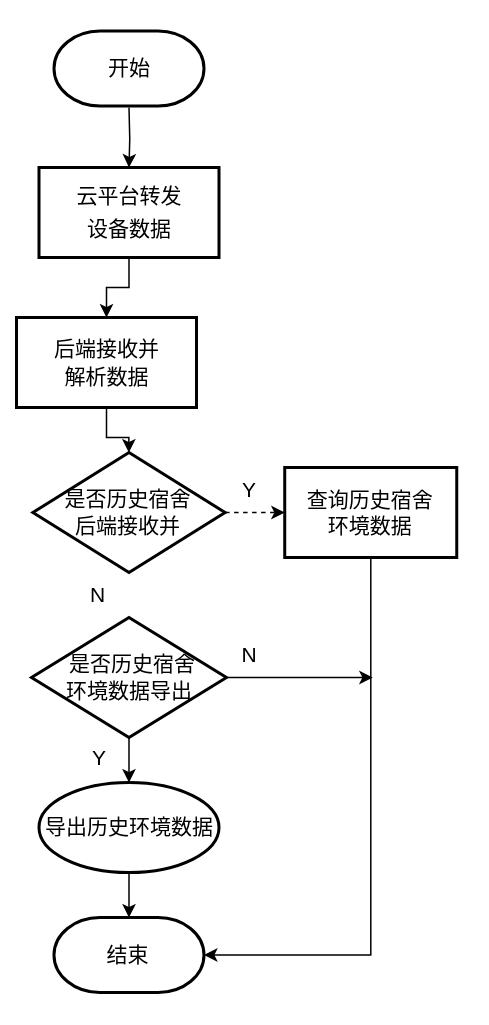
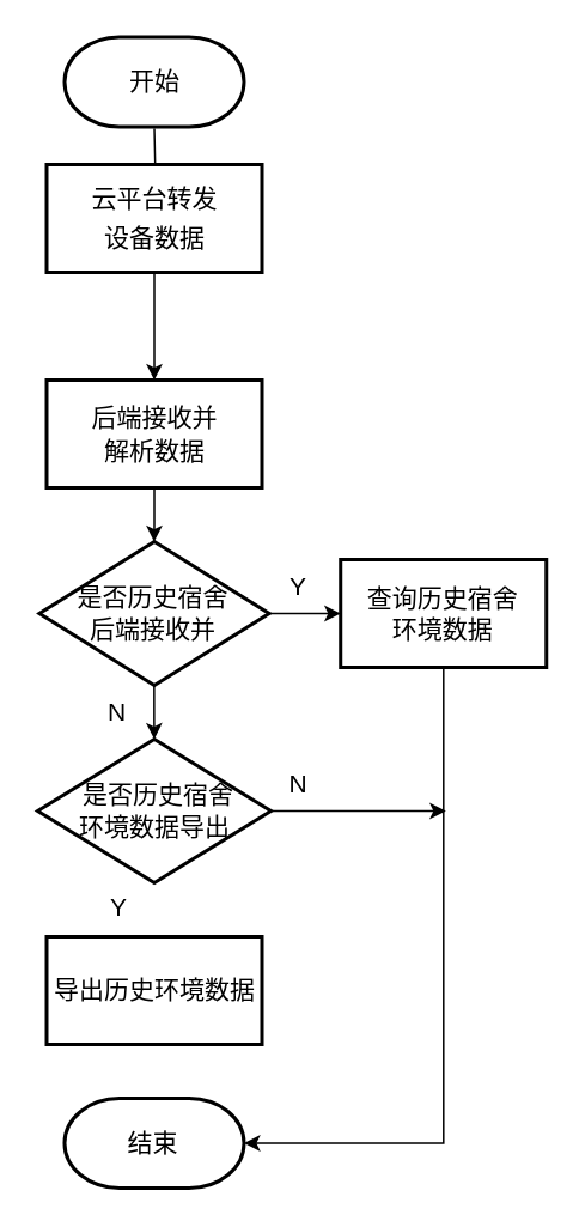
  <mxCell id="0" />
  <mxCell id="1" parent="0" />
  <mxCell id="2" value="&lt;font style=&quot;font-size: 14px;&quot;&gt;开始&lt;/font&gt;" style="strokeWidth=2;html=1;shape=mxgraph.flowchart.terminator;whiteSpace=wrap;" parent="1" vertex="1"><mxGeometry x="35.5" y="20" width="100" height="50" as="geometry" /></mxCell>
  <mxCell id="3" value="" style="edgeStyle=orthogonalEdgeStyle;rounded=0;orthogonalLoop=1;jettySize=auto;html=1;" parent="1" target="5" edge="1"><mxGeometry relative="1" as="geometry"><mxPoint x="85.5" y="71" as="sourcePoint" /></mxGeometry></mxCell>
  <mxCell id="4" value="" style="edgeStyle=orthogonalEdgeStyle;rounded=0;orthogonalLoop=1;jettySize=auto;html=1;" parent="1" source="5" target="7" edge="1"><mxGeometry relative="1" as="geometry" /></mxCell>
- <mxCell id="5" value="&lt;div style=&quot;line-height: 60%;&quot;&gt;&lt;p class=&quot;MsoNormal&quot;&gt;&lt;font style=&quot;font-size: 14px; line-height: 60%;&quot; face=&quot;Helvetica&quot;&gt;&lt;font&gt;云平台转发&lt;/font&gt;&lt;/font&gt;&lt;/p&gt;&lt;p class=&quot;MsoNormal&quot;&gt;&lt;font style=&quot;font-size: 14px; line-height: 60%;&quot; face=&quot;Helvetica&quot;&gt;&lt;font&gt;设备数据&lt;/font&gt;&lt;/font&gt;&lt;/p&gt;&lt;/div&gt;" style="whiteSpace=wrap;html=1;strokeWidth=2;" parent="1" vertex="1"><mxGeometry x="25.5" y="111" width="120" height="60" as="geometry" /></mxCell>
+ <mxCell id="5" value="&lt;div style=&quot;line-height: 60%;&quot;&gt;&lt;p class=&quot;MsoNormal&quot;&gt;&lt;font style=&quot;font-size: 14px; line-height: 60%;&quot; face=&quot;Helvetica&quot;&gt;&lt;font&gt;云平台转发&lt;/font&gt;&lt;/font&gt;&lt;/p&gt;&lt;p class=&quot;MsoNormal&quot;&gt;&lt;font style=&quot;font-size: 14px; line-height: 60%;&quot; face=&quot;Helvetica&quot;&gt;&lt;font&gt;设备数据&lt;/font&gt;&lt;/font&gt;&lt;/p&gt;&lt;/div&gt;" style="whiteSpace=wrap;html=1;strokeWidth=2;" parent="1" vertex="1"><mxGeometry x="25.5" y="91" width="120" height="60" as="geometry" /></mxCell>
  <mxCell id="6" value="" style="edgeStyle=orthogonalEdgeStyle;rounded=0;orthogonalLoop=1;jettySize=auto;html=1;" parent="1" source="7" target="10" edge="1"><mxGeometry relative="1" as="geometry" /></mxCell>
- <mxCell id="7" value="&lt;div style=&quot;line-height: 50%;&quot;&gt;&lt;p class=&quot;MsoNormal&quot;&gt;&lt;font face=&quot;Helvetica&quot; style=&quot;font-size: 14px; line-height: 50%;&quot;&gt;后端接收并&lt;/font&gt;&lt;/p&gt;&lt;p class=&quot;MsoNormal&quot;&gt;&lt;font face=&quot;Helvetica&quot; style=&quot;font-size: 14px; line-height: 50%;&quot;&gt;解析数据&lt;/font&gt;&lt;/p&gt;&lt;/div&gt;" style="whiteSpace=wrap;html=1;strokeWidth=2;" parent="1" vertex="1"><mxGeometry x="10.5" y="211" width="120" height="60" as="geometry" /></mxCell>
- <mxCell id="9" value="" style="edgeStyle=orthogonalEdgeStyle;rounded=0;orthogonalLoop=1;jettySize=auto;html=1;dashed=1;" edge="1" parent="1" source="10" target="17"><mxGeometry relative="1" as="geometry" /></mxCell>
+ <mxCell id="7" value="&lt;div style=&quot;line-height: 50%;&quot;&gt;&lt;p class=&quot;MsoNormal&quot;&gt;&lt;font face=&quot;Helvetica&quot; style=&quot;font-size: 14px; line-height: 50%;&quot;&gt;后端接收并&lt;/font&gt;&lt;/p&gt;&lt;p class=&quot;MsoNormal&quot;&gt;&lt;font face=&quot;Helvetica&quot; style=&quot;font-size: 14px; line-height: 50%;&quot;&gt;解析数据&lt;/font&gt;&lt;/p&gt;&lt;/div&gt;" style="whiteSpace=wrap;html=1;strokeWidth=2;" parent="1" vertex="1"><mxGeometry x="25.5" y="211" width="120" height="60" as="geometry" /></mxCell>
+ <mxCell id="8" value="" style="edgeStyle=orthogonalEdgeStyle;rounded=0;orthogonalLoop=1;jettySize=auto;html=1;" parent="1" source="10" target="13" edge="1"><mxGeometry relative="1" as="geometry" /></mxCell>
+ <mxCell id="9" value="" style="edgeStyle=orthogonalEdgeStyle;rounded=0;orthogonalLoop=1;jettySize=auto;html=1;" edge="1" parent="1" source="10" target="17"><mxGeometry relative="1" as="geometry" /></mxCell>
  <mxCell id="10" value="&lt;div style=&quot;line-height: 40%;&quot;&gt;&lt;p class=&quot;MsoNormal&quot;&gt;&lt;font style=&quot;font-size: 14px;&quot; face=&quot;Helvetica&quot;&gt;是否&lt;font style=&quot;&quot;&gt;历史宿舍&lt;/font&gt;&lt;/font&gt;&lt;/p&gt;&lt;p class=&quot;MsoNormal&quot;&gt;&lt;font face=&quot;Helvetica&quot;&gt;&lt;font style=&quot;font-size: 14px;&quot;&gt;后端接收并&lt;/font&gt;&lt;/font&gt;&lt;/p&gt;&lt;/div&gt;" style="rhombus;whiteSpace=wrap;html=1;strokeWidth=2;" parent="1" vertex="1"><mxGeometry x="21.43" y="301" width="128.13" height="80" as="geometry" /></mxCell>
- <mxCell id="11" value="" style="edgeStyle=orthogonalEdgeStyle;rounded=0;orthogonalLoop=1;jettySize=auto;html=1;" edge="1" parent="1" source="13" target="15"><mxGeometry relative="1" as="geometry" /></mxCell>
  <mxCell id="12" style="edgeStyle=orthogonalEdgeStyle;rounded=0;orthogonalLoop=1;jettySize=auto;html=1;" edge="1" parent="1" source="13"><mxGeometry relative="1" as="geometry"><mxPoint x="248" y="451" as="targetPoint" /></mxGeometry></mxCell>
  <mxCell id="13" value="&lt;div style=&quot;line-height: 40%;&quot;&gt;&lt;p class=&quot;MsoNormal&quot;&gt;&lt;font style=&quot;font-size: 14px;&quot; face=&quot;Helvetica&quot;&gt;&amp;nbsp;&lt;font style=&quot;&quot;&gt;是否&lt;/font&gt;&lt;font style=&quot;&quot;&gt;历史宿舍&lt;/font&gt;&lt;/font&gt;&lt;/p&gt;&lt;p class=&quot;MsoNormal&quot;&gt;&lt;font face=&quot;Helvetica&quot;&gt;&lt;font style=&quot;font-size: 14px;&quot;&gt;环境数据导出&lt;/font&gt;&lt;/font&gt;&lt;/p&gt;&lt;/div&gt;" style="rhombus;whiteSpace=wrap;html=1;strokeWidth=2;" parent="1" vertex="1"><mxGeometry x="20.5" y="411" width="130" height="80" as="geometry" /></mxCell>
- <mxCell id="14" value="" style="edgeStyle=orthogonalEdgeStyle;rounded=0;orthogonalLoop=1;jettySize=auto;html=1;" edge="1" parent="1" source="15" target="23"><mxGeometry relative="1" as="geometry" /></mxCell>
- <mxCell id="15" value="&lt;p class=&quot;MsoNormal&quot;&gt;&lt;font face=&quot;Helvetica&quot; style=&quot;font-size: 14px;&quot;&gt;导出历史环境数据&lt;/font&gt;&lt;/p&gt;" style="ellipse;whiteSpace=wrap;html=1;strokeWidth=2;" parent="1" vertex="1"><mxGeometry x="25.505" y="521" width="120" height="60" as="geometry" /></mxCell>
+ <mxCell id="15" value="&lt;p class=&quot;MsoNormal&quot;&gt;&lt;font face=&quot;Helvetica&quot; style=&quot;font-size: 14px;&quot;&gt;导出历史环境数据&lt;/font&gt;&lt;/p&gt;" style="whiteSpace=wrap;html=1;strokeWidth=2;" parent="1" vertex="1"><mxGeometry x="25.505" y="521" width="120" height="60" as="geometry" /></mxCell>
  <mxCell id="16" value="" style="edgeStyle=orthogonalEdgeStyle;rounded=0;orthogonalLoop=1;jettySize=auto;html=1;" edge="1" parent="1" source="17"><mxGeometry relative="1" as="geometry"><mxPoint x="135.49" y="636" as="targetPoint" /><Array as="points"><mxPoint x="247" y="636" /></Array></mxGeometry></mxCell>
  <mxCell id="17" value="&lt;font style=&quot;font-size: 14px;&quot;&gt;查询历史宿舍&lt;/font&gt;&lt;div&gt;&lt;font style=&quot;font-size: 14px;&quot;&gt;环境数据&lt;/font&gt;&lt;/div&gt;" style="whiteSpace=wrap;html=1;strokeWidth=2;" parent="1" vertex="1"><mxGeometry x="189.32" y="311" width="114.68" height="60" as="geometry" /></mxCell>
  <mxCell id="18" value="&lt;font style=&quot;font-size: 14px;&quot; face=&quot;Helvetica&quot;&gt;N&lt;/font&gt;" style="text;html=1;align=center;verticalAlign=middle;whiteSpace=wrap;rounded=0;" parent="1" vertex="1"><mxGeometry x="35.49" y="381" width="60" height="30" as="geometry" /></mxCell>
  <mxCell id="19" value="&lt;div&gt;&lt;font style=&quot;font-size: 14px;&quot; face=&quot;Helvetica&quot;&gt;Y&lt;/font&gt;&lt;/div&gt;" style="text;html=1;align=center;verticalAlign=middle;whiteSpace=wrap;rounded=0;" parent="1" vertex="1"><mxGeometry x="36.49" y="490" width="60" height="30" as="geometry" /></mxCell>
  <mxCell id="20" value="&lt;font style=&quot;font-size: 14px;&quot; face=&quot;Helvetica&quot;&gt;Y&lt;/font&gt;" style="text;html=1;align=center;verticalAlign=middle;whiteSpace=wrap;rounded=0;" parent="1" vertex="1"><mxGeometry x="135.5" y="311" width="60" height="30" as="geometry" /></mxCell>
  <mxCell id="21" value="&lt;font style=&quot;font-size: 14px;&quot; face=&quot;Helvetica&quot;&gt;N&lt;/font&gt;" style="text;html=1;align=center;verticalAlign=middle;whiteSpace=wrap;rounded=0;" parent="1" vertex="1"><mxGeometry x="135.5" y="421" width="60" height="30" as="geometry" /></mxCell>
  <mxCell id="22" style="edgeStyle=orthogonalEdgeStyle;rounded=0;orthogonalLoop=1;jettySize=auto;html=1;exitX=0.5;exitY=1;exitDx=0;exitDy=0;" edge="1" parent="1" source="18" target="18"><mxGeometry relative="1" as="geometry" /></mxCell>
  <mxCell id="23" value="&lt;font style=&quot;font-size: 14px;&quot;&gt;结束&lt;/font&gt;" style="strokeWidth=2;html=1;shape=mxgraph.flowchart.terminator;whiteSpace=wrap;" vertex="1" parent="1"><mxGeometry x="35.49" y="611" width="100" height="50" as="geometry" /></mxCell>
